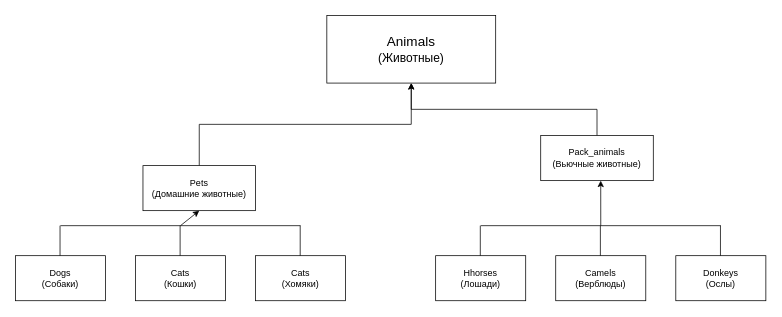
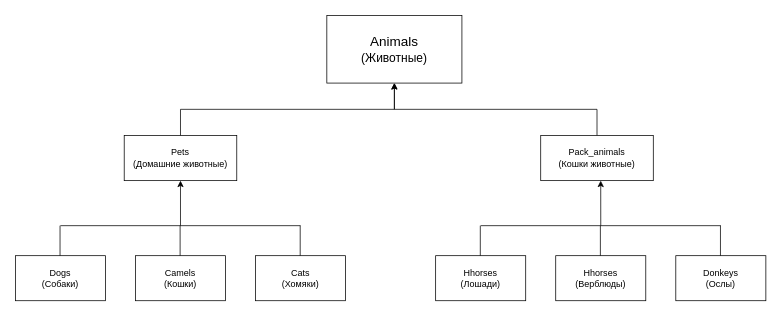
  <mxCell id="0" />
  <mxCell id="1" parent="0" />
- <mxCell id="2" value="&lt;font style=&quot;font-size: 18px;&quot;&gt;Animals&lt;/font&gt;&lt;div&gt;&lt;font size=&quot;3&quot;&gt;(Животные)&lt;/font&gt;&lt;/div&gt;" style="rounded=0;whiteSpace=wrap;html=1;" vertex="1" parent="1"><mxGeometry x="435" y="20" width="225" height="90" as="geometry" /></mxCell>
+ <mxCell id="2" value="&lt;font style=&quot;font-size: 18px;&quot;&gt;Animals&lt;/font&gt;&lt;div&gt;&lt;font size=&quot;3&quot;&gt;(Животные)&lt;/font&gt;&lt;/div&gt;" style="rounded=0;whiteSpace=wrap;html=1;" vertex="1" parent="1"><mxGeometry x="435" y="20" width="180" height="90" as="geometry" /></mxCell>
  <mxCell id="3" style="edgeStyle=orthogonalEdgeStyle;rounded=0;orthogonalLoop=1;jettySize=auto;html=1;exitX=0.5;exitY=0;exitDx=0;exitDy=0;" edge="1" parent="1" source="4" target="2"><mxGeometry relative="1" as="geometry" /></mxCell>
- <mxCell id="4" value="Pets&lt;div&gt;(Домашние животные)&lt;/div&gt;" style="rounded=0;whiteSpace=wrap;html=1;" vertex="1" parent="1"><mxGeometry x="190" y="220" width="150" height="60" as="geometry" /></mxCell>
+ <mxCell id="4" value="Pets&lt;div&gt;(Домашние животные)&lt;/div&gt;" style="rounded=0;whiteSpace=wrap;html=1;" vertex="1" parent="1"><mxGeometry x="165" y="180" width="150" height="60" as="geometry" /></mxCell>
  <mxCell id="5" style="edgeStyle=orthogonalEdgeStyle;rounded=0;orthogonalLoop=1;jettySize=auto;html=1;exitX=0.5;exitY=0;exitDx=0;exitDy=0;entryX=0.5;entryY=1;entryDx=0;entryDy=0;" edge="1" parent="1" source="6" target="2"><mxGeometry relative="1" as="geometry" /></mxCell>
- <mxCell id="6" value="Pack_animals&lt;div&gt;(Вьючные животные)&lt;/div&gt;" style="rounded=0;whiteSpace=wrap;html=1;" vertex="1" parent="1"><mxGeometry x="720" y="180" width="150" height="60" as="geometry" /></mxCell>
+ <mxCell id="6" value="Pack_animals&lt;div&gt;(Кошки животные)&lt;/div&gt;" style="rounded=0;whiteSpace=wrap;html=1;" vertex="1" parent="1"><mxGeometry x="720" y="180" width="150" height="60" as="geometry" /></mxCell>
  <mxCell id="7" value="Dogs&lt;div&gt;(Собаки)&lt;/div&gt;" style="rounded=0;whiteSpace=wrap;html=1;" vertex="1" parent="1"><mxGeometry x="20" y="340" width="120" height="60" as="geometry" /></mxCell>
- <mxCell id="8" value="Cats&lt;div&gt;(Кошки)&lt;/div&gt;" style="rounded=0;whiteSpace=wrap;html=1;" vertex="1" parent="1"><mxGeometry x="180" y="340" width="120" height="60" as="geometry" /></mxCell>
+ <mxCell id="8" value="Camels&lt;div&gt;(Кошки)&lt;/div&gt;" style="rounded=0;whiteSpace=wrap;html=1;" vertex="1" parent="1"><mxGeometry x="180" y="340" width="120" height="60" as="geometry" /></mxCell>
  <mxCell id="9" value="Cats&lt;div&gt;(Хомяки)&lt;/div&gt;" style="rounded=0;whiteSpace=wrap;html=1;" vertex="1" parent="1"><mxGeometry x="340" y="340" width="120" height="60" as="geometry" /></mxCell>
  <mxCell id="10" value="Hhorses&lt;div&gt;(Лошади)&lt;/div&gt;" style="rounded=0;whiteSpace=wrap;html=1;" vertex="1" parent="1"><mxGeometry x="580" y="340" width="120" height="60" as="geometry" /></mxCell>
- <mxCell id="11" value="Camels&lt;div&gt;(Верблюды)&lt;/div&gt;" style="rounded=0;whiteSpace=wrap;html=1;" vertex="1" parent="1"><mxGeometry x="740" y="340" width="120" height="60" as="geometry" /></mxCell>
+ <mxCell id="11" value="Hhorses&lt;div&gt;(Верблюды)&lt;/div&gt;" style="rounded=0;whiteSpace=wrap;html=1;" vertex="1" parent="1"><mxGeometry x="740" y="340" width="120" height="60" as="geometry" /></mxCell>
  <mxCell id="12" value="Donkeys&lt;div&gt;(Ослы)&lt;/div&gt;" style="rounded=0;whiteSpace=wrap;html=1;" vertex="1" parent="1"><mxGeometry x="900" y="340" width="120" height="60" as="geometry" /></mxCell>
  <mxCell id="13" value="" style="endArrow=none;html=1;rounded=0;" edge="1" parent="1"><mxGeometry width="50" height="50" relative="1" as="geometry"><mxPoint x="79.5" y="340" as="sourcePoint" /><mxPoint x="79.5" y="300" as="targetPoint" /></mxGeometry></mxCell>
  <mxCell id="14" value="" style="endArrow=none;html=1;rounded=0;" edge="1" parent="1"><mxGeometry width="50" height="50" relative="1" as="geometry"><mxPoint x="239.5" y="340" as="sourcePoint" /><mxPoint x="239.5" y="300" as="targetPoint" /></mxGeometry></mxCell>
  <mxCell id="15" value="" style="endArrow=none;html=1;rounded=0;" edge="1" parent="1"><mxGeometry width="50" height="50" relative="1" as="geometry"><mxPoint x="399.5" y="340" as="sourcePoint" /><mxPoint x="399.5" y="300" as="targetPoint" /></mxGeometry></mxCell>
  <mxCell id="16" value="" style="endArrow=none;html=1;rounded=0;" edge="1" parent="1"><mxGeometry width="50" height="50" relative="1" as="geometry"><mxPoint x="639.5" y="340" as="sourcePoint" /><mxPoint x="639.5" y="300" as="targetPoint" /></mxGeometry></mxCell>
  <mxCell id="17" value="" style="endArrow=none;html=1;rounded=0;" edge="1" parent="1"><mxGeometry width="50" height="50" relative="1" as="geometry"><mxPoint x="799.5" y="340" as="sourcePoint" /><mxPoint x="799.5" y="300" as="targetPoint" /></mxGeometry></mxCell>
  <mxCell id="18" value="" style="endArrow=none;html=1;rounded=0;" edge="1" parent="1"><mxGeometry width="50" height="50" relative="1" as="geometry"><mxPoint x="959.5" y="340" as="sourcePoint" /><mxPoint x="959.5" y="300" as="targetPoint" /></mxGeometry></mxCell>
  <mxCell id="19" value="" style="endArrow=none;html=1;rounded=0;" edge="1" parent="1"><mxGeometry width="50" height="50" relative="1" as="geometry"><mxPoint x="80" y="300" as="sourcePoint" /><mxPoint x="400" y="300" as="targetPoint" /></mxGeometry></mxCell>
  <mxCell id="20" value="" style="endArrow=none;html=1;rounded=0;" edge="1" parent="1"><mxGeometry width="50" height="50" relative="1" as="geometry"><mxPoint x="640" y="300" as="sourcePoint" /><mxPoint x="960" y="300" as="targetPoint" /></mxGeometry></mxCell>
  <mxCell id="21" value="" style="endArrow=classic;html=1;rounded=0;entryX=0.5;entryY=1;entryDx=0;entryDy=0;" edge="1" parent="1" target="4"><mxGeometry width="50" height="50" relative="1" as="geometry"><mxPoint x="240" y="300" as="sourcePoint" /><mxPoint x="199.5" y="260" as="targetPoint" /></mxGeometry></mxCell>
  <mxCell id="22" value="" style="endArrow=classic;html=1;rounded=0;entryX=0.533;entryY=1;entryDx=0;entryDy=0;entryPerimeter=0;" edge="1" parent="1" target="6"><mxGeometry width="50" height="50" relative="1" as="geometry"><mxPoint x="800" y="300" as="sourcePoint" /><mxPoint x="800" y="250" as="targetPoint" /></mxGeometry></mxCell>
